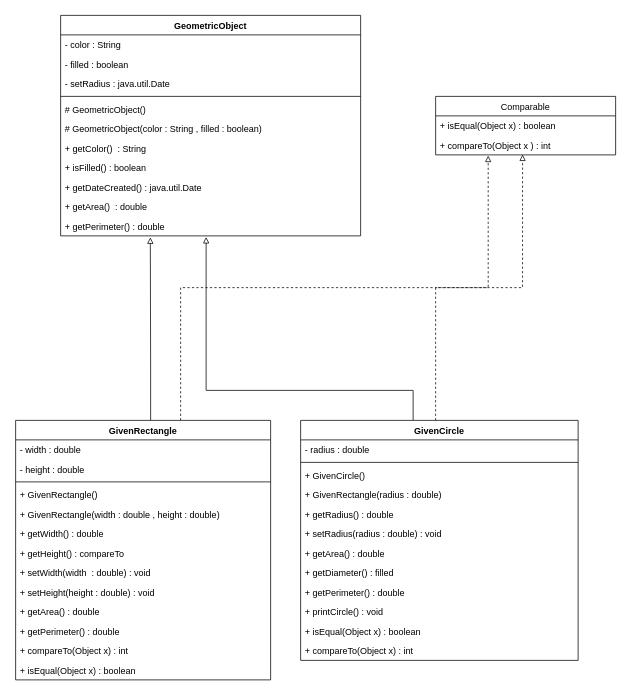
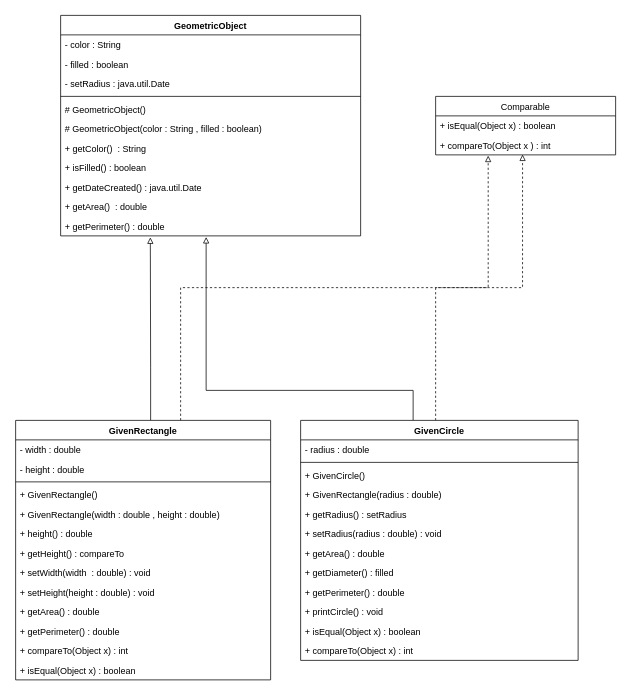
  <mxCell id="0" />
  <mxCell id="1" parent="0" />
  <mxCell id="2" value="GeometricObject&#10;" style="swimlane;fontStyle=1;align=center;verticalAlign=top;childLayout=stackLayout;horizontal=1;startSize=26;horizontalStack=0;resizeParent=1;resizeParentMax=0;resizeLast=0;collapsible=1;marginBottom=0;" vertex="1" parent="1"><mxGeometry x="80" y="20" width="400" height="294" as="geometry" /></mxCell>
  <mxCell id="3" value="- color : String" style="text;strokeColor=none;fillColor=none;align=left;verticalAlign=top;spacingLeft=4;spacingRight=4;overflow=hidden;rotatable=0;points=[[0,0.5],[1,0.5]];portConstraint=eastwest;" vertex="1" parent="2"><mxGeometry y="26" width="400" height="26" as="geometry" /></mxCell>
  <mxCell id="4" value="- filled : boolean" style="text;strokeColor=none;fillColor=none;align=left;verticalAlign=top;spacingLeft=4;spacingRight=4;overflow=hidden;rotatable=0;points=[[0,0.5],[1,0.5]];portConstraint=eastwest;" vertex="1" parent="2"><mxGeometry y="52" width="400" height="26" as="geometry" /></mxCell>
  <mxCell id="5" value="- setRadius : java.util.Date" style="text;strokeColor=none;fillColor=none;align=left;verticalAlign=top;spacingLeft=4;spacingRight=4;overflow=hidden;rotatable=0;points=[[0,0.5],[1,0.5]];portConstraint=eastwest;" vertex="1" parent="2"><mxGeometry y="78" width="400" height="26" as="geometry" /></mxCell>
  <mxCell id="6" value="" style="line;strokeWidth=1;fillColor=none;align=left;verticalAlign=middle;spacingTop=-1;spacingLeft=3;spacingRight=3;rotatable=0;labelPosition=right;points=[];portConstraint=eastwest;" vertex="1" parent="2"><mxGeometry y="104" width="400" height="8" as="geometry" /></mxCell>
  <mxCell id="7" value="# GeometricObject() " style="text;strokeColor=none;fillColor=none;align=left;verticalAlign=top;spacingLeft=4;spacingRight=4;overflow=hidden;rotatable=0;points=[[0,0.5],[1,0.5]];portConstraint=eastwest;" vertex="1" parent="2"><mxGeometry y="112" width="400" height="26" as="geometry" /></mxCell>
  <mxCell id="8" value="# GeometricObject(color : String , filled : boolean) " style="text;strokeColor=none;fillColor=none;align=left;verticalAlign=top;spacingLeft=4;spacingRight=4;overflow=hidden;rotatable=0;points=[[0,0.5],[1,0.5]];portConstraint=eastwest;" vertex="1" parent="2"><mxGeometry y="138" width="400" height="26" as="geometry" /></mxCell>
  <mxCell id="9" value="+ getColor()  : String" style="text;strokeColor=none;fillColor=none;align=left;verticalAlign=top;spacingLeft=4;spacingRight=4;overflow=hidden;rotatable=0;points=[[0,0.5],[1,0.5]];portConstraint=eastwest;" vertex="1" parent="2"><mxGeometry y="164" width="400" height="26" as="geometry" /></mxCell>
  <mxCell id="10" value="+ isFilled() : boolean" style="text;strokeColor=none;fillColor=none;align=left;verticalAlign=top;spacingLeft=4;spacingRight=4;overflow=hidden;rotatable=0;points=[[0,0.5],[1,0.5]];portConstraint=eastwest;" vertex="1" parent="2"><mxGeometry y="190" width="400" height="26" as="geometry" /></mxCell>
  <mxCell id="11" value="+ getDateCreated() : java.util.Date" style="text;strokeColor=none;fillColor=none;align=left;verticalAlign=top;spacingLeft=4;spacingRight=4;overflow=hidden;rotatable=0;points=[[0,0.5],[1,0.5]];portConstraint=eastwest;" vertex="1" parent="2"><mxGeometry y="216" width="400" height="26" as="geometry" /></mxCell>
  <mxCell id="12" value="+ getArea()  : double" style="text;strokeColor=none;fillColor=none;align=left;verticalAlign=top;spacingLeft=4;spacingRight=4;overflow=hidden;rotatable=0;points=[[0,0.5],[1,0.5]];portConstraint=eastwest;" vertex="1" parent="2"><mxGeometry y="242" width="400" height="26" as="geometry" /></mxCell>
  <mxCell id="13" value="+ getPerimeter() : double" style="text;strokeColor=none;fillColor=none;align=left;verticalAlign=top;spacingLeft=4;spacingRight=4;overflow=hidden;rotatable=0;points=[[0,0.5],[1,0.5]];portConstraint=eastwest;" vertex="1" parent="2"><mxGeometry y="268" width="400" height="26" as="geometry" /></mxCell>
  <mxCell id="14" value="Comparable" style="swimlane;fontStyle=0;childLayout=stackLayout;horizontal=1;startSize=26;fillColor=none;horizontalStack=0;resizeParent=1;resizeParentMax=0;resizeLast=0;collapsible=1;marginBottom=0;" vertex="1" parent="1"><mxGeometry x="580" y="128" width="240" height="78" as="geometry" /></mxCell>
  <mxCell id="15" value="+ isEqual(Object x) : boolean" style="text;strokeColor=none;fillColor=none;align=left;verticalAlign=top;spacingLeft=4;spacingRight=4;overflow=hidden;rotatable=0;points=[[0,0.5],[1,0.5]];portConstraint=eastwest;" vertex="1" parent="14"><mxGeometry y="26" width="240" height="26" as="geometry" /></mxCell>
  <mxCell id="16" value="+ compareTo(Object x ) : int" style="text;strokeColor=none;fillColor=none;align=left;verticalAlign=top;spacingLeft=4;spacingRight=4;overflow=hidden;rotatable=0;points=[[0,0.5],[1,0.5]];portConstraint=eastwest;" vertex="1" parent="14"><mxGeometry y="52" width="240" height="26" as="geometry" /></mxCell>
  <mxCell id="17" style="edgeStyle=orthogonalEdgeStyle;rounded=0;orthogonalLoop=1;jettySize=auto;html=1;entryX=0.292;entryY=1.038;entryDx=0;entryDy=0;entryPerimeter=0;dashed=1;endArrow=block;endFill=0;" edge="1" parent="1" source="19" target="16"><mxGeometry relative="1" as="geometry"><Array as="points"><mxPoint x="240" y="383" /><mxPoint x="650" y="383" /></Array></mxGeometry></mxCell>
  <mxCell id="18" style="edgeStyle=orthogonalEdgeStyle;rounded=0;orthogonalLoop=1;jettySize=auto;html=1;entryX=0.299;entryY=1.077;entryDx=0;entryDy=0;entryPerimeter=0;endArrow=block;endFill=0;" edge="1" parent="1" source="19" target="13"><mxGeometry relative="1" as="geometry"><Array as="points"><mxPoint x="200" y="490" /><mxPoint x="200" y="490" /></Array></mxGeometry></mxCell>
  <mxCell id="19" value="GivenRectangle" style="swimlane;fontStyle=1;align=center;verticalAlign=top;childLayout=stackLayout;horizontal=1;startSize=26;horizontalStack=0;resizeParent=1;resizeParentMax=0;resizeLast=0;collapsible=1;marginBottom=0;" vertex="1" parent="1"><mxGeometry x="20" y="560" width="340" height="346" as="geometry" /></mxCell>
  <mxCell id="20" value="- width : double" style="text;strokeColor=none;fillColor=none;align=left;verticalAlign=top;spacingLeft=4;spacingRight=4;overflow=hidden;rotatable=0;points=[[0,0.5],[1,0.5]];portConstraint=eastwest;" vertex="1" parent="19"><mxGeometry y="26" width="340" height="26" as="geometry" /></mxCell>
  <mxCell id="21" value="- height : double" style="text;strokeColor=none;fillColor=none;align=left;verticalAlign=top;spacingLeft=4;spacingRight=4;overflow=hidden;rotatable=0;points=[[0,0.5],[1,0.5]];portConstraint=eastwest;" vertex="1" parent="19"><mxGeometry y="52" width="340" height="26" as="geometry" /></mxCell>
  <mxCell id="22" value="" style="line;strokeWidth=1;fillColor=none;align=left;verticalAlign=middle;spacingTop=-1;spacingLeft=3;spacingRight=3;rotatable=0;labelPosition=right;points=[];portConstraint=eastwest;" vertex="1" parent="19"><mxGeometry y="78" width="340" height="8" as="geometry" /></mxCell>
  <mxCell id="23" value="+ GivenRectangle() " style="text;strokeColor=none;fillColor=none;align=left;verticalAlign=top;spacingLeft=4;spacingRight=4;overflow=hidden;rotatable=0;points=[[0,0.5],[1,0.5]];portConstraint=eastwest;" vertex="1" parent="19"><mxGeometry y="86" width="340" height="26" as="geometry" /></mxCell>
  <mxCell id="24" value="+ GivenRectangle(width : double , height : double) " style="text;strokeColor=none;fillColor=none;align=left;verticalAlign=top;spacingLeft=4;spacingRight=4;overflow=hidden;rotatable=0;points=[[0,0.5],[1,0.5]];portConstraint=eastwest;" vertex="1" parent="19"><mxGeometry y="112" width="340" height="26" as="geometry" /></mxCell>
- <mxCell id="25" value="+ getWidth() : double" style="text;strokeColor=none;fillColor=none;align=left;verticalAlign=top;spacingLeft=4;spacingRight=4;overflow=hidden;rotatable=0;points=[[0,0.5],[1,0.5]];portConstraint=eastwest;" vertex="1" parent="19"><mxGeometry y="138" width="340" height="26" as="geometry" /></mxCell>
+ <mxCell id="25" value="+ height() : double" style="text;strokeColor=none;fillColor=none;align=left;verticalAlign=top;spacingLeft=4;spacingRight=4;overflow=hidden;rotatable=0;points=[[0,0.5],[1,0.5]];portConstraint=eastwest;" vertex="1" parent="19"><mxGeometry y="138" width="340" height="26" as="geometry" /></mxCell>
  <mxCell id="26" value="+ getHeight() : compareTo" style="text;strokeColor=none;fillColor=none;align=left;verticalAlign=top;spacingLeft=4;spacingRight=4;overflow=hidden;rotatable=0;points=[[0,0.5],[1,0.5]];portConstraint=eastwest;" vertex="1" parent="19"><mxGeometry y="164" width="340" height="26" as="geometry" /></mxCell>
  <mxCell id="27" value="+ setWidth(width  : double) : void" style="text;strokeColor=none;fillColor=none;align=left;verticalAlign=top;spacingLeft=4;spacingRight=4;overflow=hidden;rotatable=0;points=[[0,0.5],[1,0.5]];portConstraint=eastwest;" vertex="1" parent="19"><mxGeometry y="190" width="340" height="26" as="geometry" /></mxCell>
  <mxCell id="28" value="+ setHeight(height : double) : void" style="text;strokeColor=none;fillColor=none;align=left;verticalAlign=top;spacingLeft=4;spacingRight=4;overflow=hidden;rotatable=0;points=[[0,0.5],[1,0.5]];portConstraint=eastwest;" vertex="1" parent="19"><mxGeometry y="216" width="340" height="26" as="geometry" /></mxCell>
  <mxCell id="29" value="+ getArea() : double" style="text;strokeColor=none;fillColor=none;align=left;verticalAlign=top;spacingLeft=4;spacingRight=4;overflow=hidden;rotatable=0;points=[[0,0.5],[1,0.5]];portConstraint=eastwest;" vertex="1" parent="19"><mxGeometry y="242" width="340" height="26" as="geometry" /></mxCell>
  <mxCell id="30" value="+ getPerimeter() : double" style="text;strokeColor=none;fillColor=none;align=left;verticalAlign=top;spacingLeft=4;spacingRight=4;overflow=hidden;rotatable=0;points=[[0,0.5],[1,0.5]];portConstraint=eastwest;" vertex="1" parent="19"><mxGeometry y="268" width="340" height="26" as="geometry" /></mxCell>
  <mxCell id="31" value="+ compareTo(Object x) : int" style="text;strokeColor=none;fillColor=none;align=left;verticalAlign=top;spacingLeft=4;spacingRight=4;overflow=hidden;rotatable=0;points=[[0,0.5],[1,0.5]];portConstraint=eastwest;" vertex="1" parent="19"><mxGeometry y="294" width="340" height="26" as="geometry" /></mxCell>
  <mxCell id="32" value="+ isEqual(Object x) : boolean " style="text;strokeColor=none;fillColor=none;align=left;verticalAlign=top;spacingLeft=4;spacingRight=4;overflow=hidden;rotatable=0;points=[[0,0.5],[1,0.5]];portConstraint=eastwest;" vertex="1" parent="19"><mxGeometry y="320" width="340" height="26" as="geometry" /></mxCell>
  <mxCell id="33" style="edgeStyle=orthogonalEdgeStyle;rounded=0;orthogonalLoop=1;jettySize=auto;html=1;entryX=0.485;entryY=1.058;entryDx=0;entryDy=0;entryPerimeter=0;endArrow=block;endFill=0;" edge="1" parent="1" source="35" target="13"><mxGeometry relative="1" as="geometry"><Array as="points"><mxPoint x="550" y="520" /><mxPoint x="274" y="520" /></Array></mxGeometry></mxCell>
  <mxCell id="34" style="edgeStyle=orthogonalEdgeStyle;rounded=0;orthogonalLoop=1;jettySize=auto;html=1;entryX=0.483;entryY=0.981;entryDx=0;entryDy=0;entryPerimeter=0;dashed=1;endArrow=block;endFill=0;" edge="1" parent="1" source="35" target="16"><mxGeometry relative="1" as="geometry"><Array as="points"><mxPoint x="580" y="383" /><mxPoint x="696" y="383" /></Array></mxGeometry></mxCell>
  <mxCell id="35" value="GivenCircle" style="swimlane;fontStyle=1;align=center;verticalAlign=top;childLayout=stackLayout;horizontal=1;startSize=26;horizontalStack=0;resizeParent=1;resizeParentMax=0;resizeLast=0;collapsible=1;marginBottom=0;" vertex="1" parent="1"><mxGeometry x="400" y="560" width="370" height="320" as="geometry" /></mxCell>
  <mxCell id="36" value="- radius : double" style="text;strokeColor=none;fillColor=none;align=left;verticalAlign=top;spacingLeft=4;spacingRight=4;overflow=hidden;rotatable=0;points=[[0,0.5],[1,0.5]];portConstraint=eastwest;" vertex="1" parent="35"><mxGeometry y="26" width="370" height="26" as="geometry" /></mxCell>
  <mxCell id="37" value="" style="line;strokeWidth=1;fillColor=none;align=left;verticalAlign=middle;spacingTop=-1;spacingLeft=3;spacingRight=3;rotatable=0;labelPosition=right;points=[];portConstraint=eastwest;" vertex="1" parent="35"><mxGeometry y="52" width="370" height="8" as="geometry" /></mxCell>
  <mxCell id="38" value="+ GivenCircle() " style="text;strokeColor=none;fillColor=none;align=left;verticalAlign=top;spacingLeft=4;spacingRight=4;overflow=hidden;rotatable=0;points=[[0,0.5],[1,0.5]];portConstraint=eastwest;" vertex="1" parent="35"><mxGeometry y="60" width="370" height="26" as="geometry" /></mxCell>
  <mxCell id="39" value="+ GivenRectangle(radius : double)" style="text;strokeColor=none;fillColor=none;align=left;verticalAlign=top;spacingLeft=4;spacingRight=4;overflow=hidden;rotatable=0;points=[[0,0.5],[1,0.5]];portConstraint=eastwest;" vertex="1" parent="35"><mxGeometry y="86" width="370" height="26" as="geometry" /></mxCell>
- <mxCell id="40" value="+ getRadius() : double" style="text;strokeColor=none;fillColor=none;align=left;verticalAlign=top;spacingLeft=4;spacingRight=4;overflow=hidden;rotatable=0;points=[[0,0.5],[1,0.5]];portConstraint=eastwest;" vertex="1" parent="35"><mxGeometry y="112" width="370" height="26" as="geometry" /></mxCell>
+ <mxCell id="40" value="+ getRadius() : setRadius" style="text;strokeColor=none;fillColor=none;align=left;verticalAlign=top;spacingLeft=4;spacingRight=4;overflow=hidden;rotatable=0;points=[[0,0.5],[1,0.5]];portConstraint=eastwest;" vertex="1" parent="35"><mxGeometry y="112" width="370" height="26" as="geometry" /></mxCell>
  <mxCell id="41" value="+ setRadius(radius : double) : void" style="text;strokeColor=none;fillColor=none;align=left;verticalAlign=top;spacingLeft=4;spacingRight=4;overflow=hidden;rotatable=0;points=[[0,0.5],[1,0.5]];portConstraint=eastwest;" vertex="1" parent="35"><mxGeometry y="138" width="370" height="26" as="geometry" /></mxCell>
  <mxCell id="42" value="+ getArea() : double" style="text;strokeColor=none;fillColor=none;align=left;verticalAlign=top;spacingLeft=4;spacingRight=4;overflow=hidden;rotatable=0;points=[[0,0.5],[1,0.5]];portConstraint=eastwest;" vertex="1" parent="35"><mxGeometry y="164" width="370" height="26" as="geometry" /></mxCell>
  <mxCell id="43" value="+ getDiameter() : filled" style="text;strokeColor=none;fillColor=none;align=left;verticalAlign=top;spacingLeft=4;spacingRight=4;overflow=hidden;rotatable=0;points=[[0,0.5],[1,0.5]];portConstraint=eastwest;" vertex="1" parent="35"><mxGeometry y="190" width="370" height="26" as="geometry" /></mxCell>
  <mxCell id="44" value="+ getPerimeter() : double" style="text;strokeColor=none;fillColor=none;align=left;verticalAlign=top;spacingLeft=4;spacingRight=4;overflow=hidden;rotatable=0;points=[[0,0.5],[1,0.5]];portConstraint=eastwest;" vertex="1" parent="35"><mxGeometry y="216" width="370" height="26" as="geometry" /></mxCell>
  <mxCell id="45" value="+ printCircle() : void" style="text;strokeColor=none;fillColor=none;align=left;verticalAlign=top;spacingLeft=4;spacingRight=4;overflow=hidden;rotatable=0;points=[[0,0.5],[1,0.5]];portConstraint=eastwest;" vertex="1" parent="35"><mxGeometry y="242" width="370" height="26" as="geometry" /></mxCell>
  <mxCell id="46" value="+ isEqual(Object x) : boolean " style="text;strokeColor=none;fillColor=none;align=left;verticalAlign=top;spacingLeft=4;spacingRight=4;overflow=hidden;rotatable=0;points=[[0,0.5],[1,0.5]];portConstraint=eastwest;" vertex="1" parent="35"><mxGeometry y="268" width="370" height="26" as="geometry" /></mxCell>
  <mxCell id="47" value="+ compareTo(Object x) : int" style="text;strokeColor=none;fillColor=none;align=left;verticalAlign=top;spacingLeft=4;spacingRight=4;overflow=hidden;rotatable=0;points=[[0,0.5],[1,0.5]];portConstraint=eastwest;" vertex="1" parent="35"><mxGeometry y="294" width="370" height="26" as="geometry" /></mxCell>
